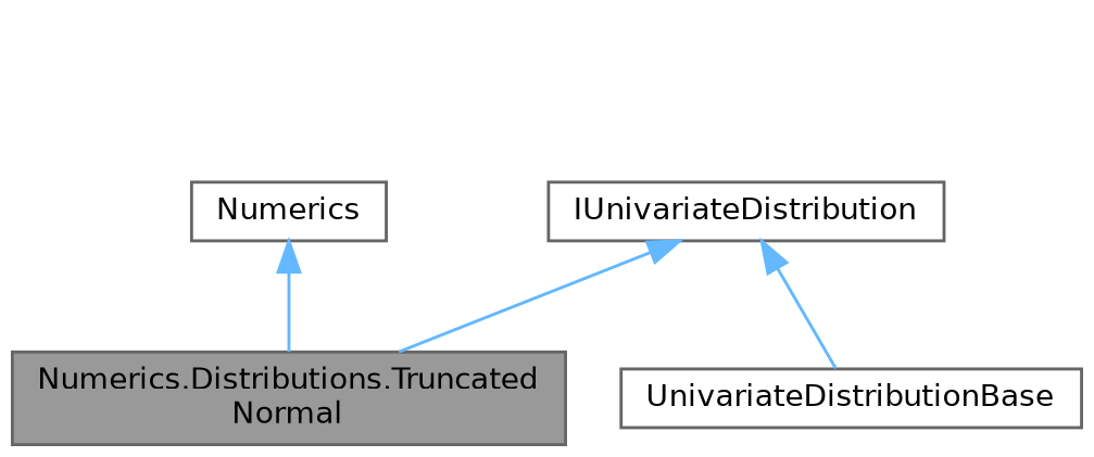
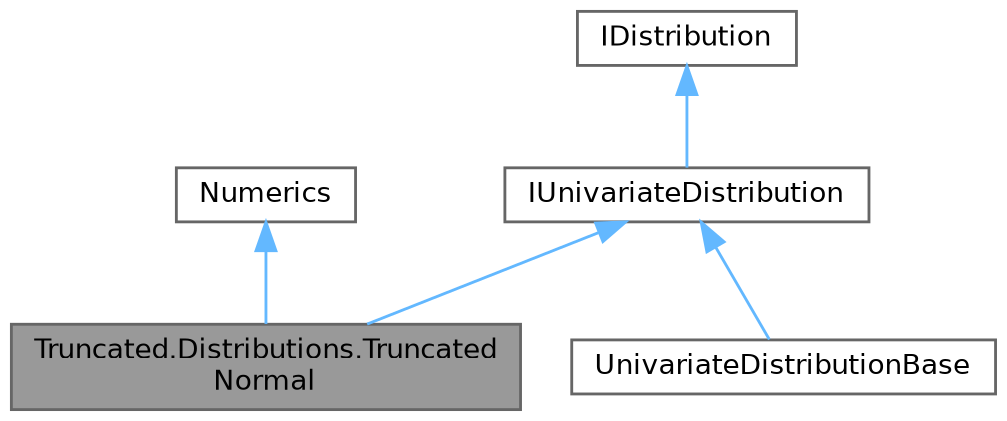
  digraph {
    node [color=gray40 fillcolor=white fontname=Helvetica fontsize=10 shape=box style=filled]
    edge [color=steelblue1 dir=back fontname=Helvetica fontsize=10 labelfontname=Helvetica labelfontsize=10 style=solid]
-   n1 [fillcolor=grey60 fontcolor=black height=0.2 label="Numerics.Distributions.Truncated\lNormal" width=0.4]
+   n1 [fillcolor=grey60 fontcolor=black height=0.2 label="Truncated.Distributions.Truncated\lNormal" width=0.4]
    n2 [height=0.2 label=UnivariateDistributionBase width=0.4]
    n3 [height=0.2 label=IUnivariateDistribution width=0.4]
+   n4 [height=0.2 label=IDistribution width=0.4]
    n5 [height=0.2 label=Numerics width=0.4]
    n3 -> n1
    n3 -> n2
+   n4 -> n3
    n5 -> n1
  }
